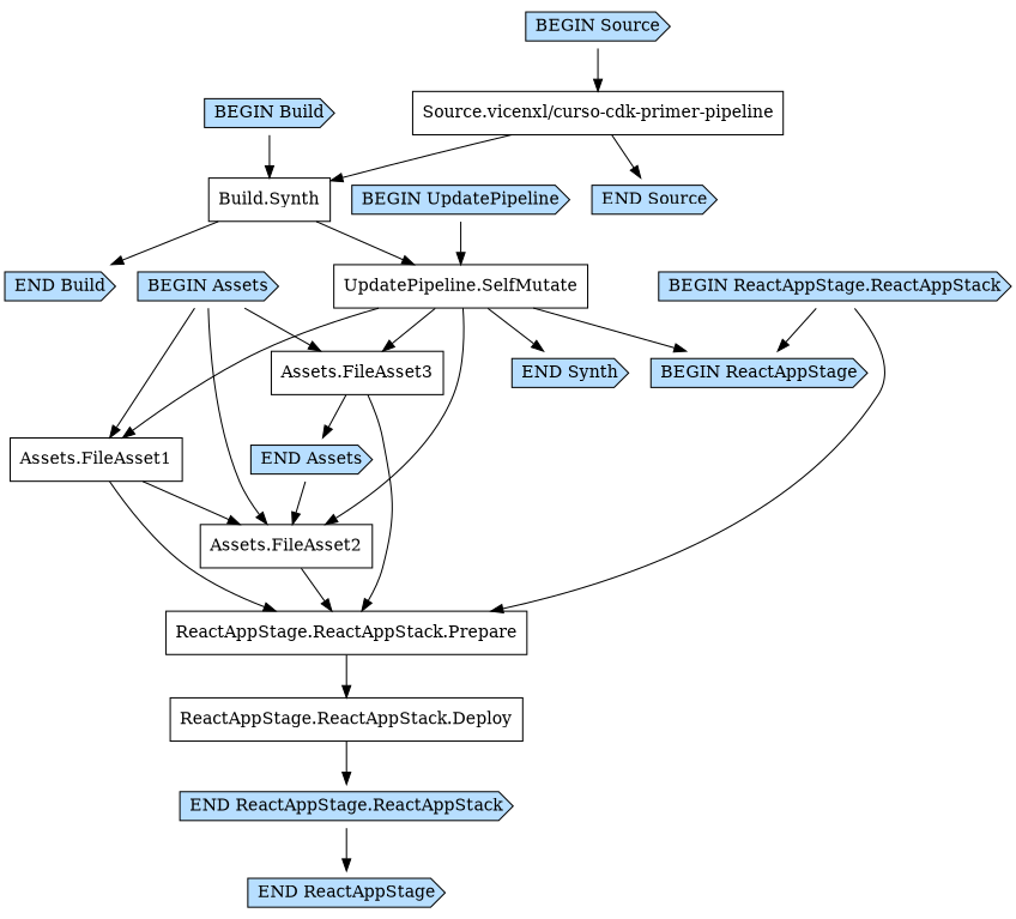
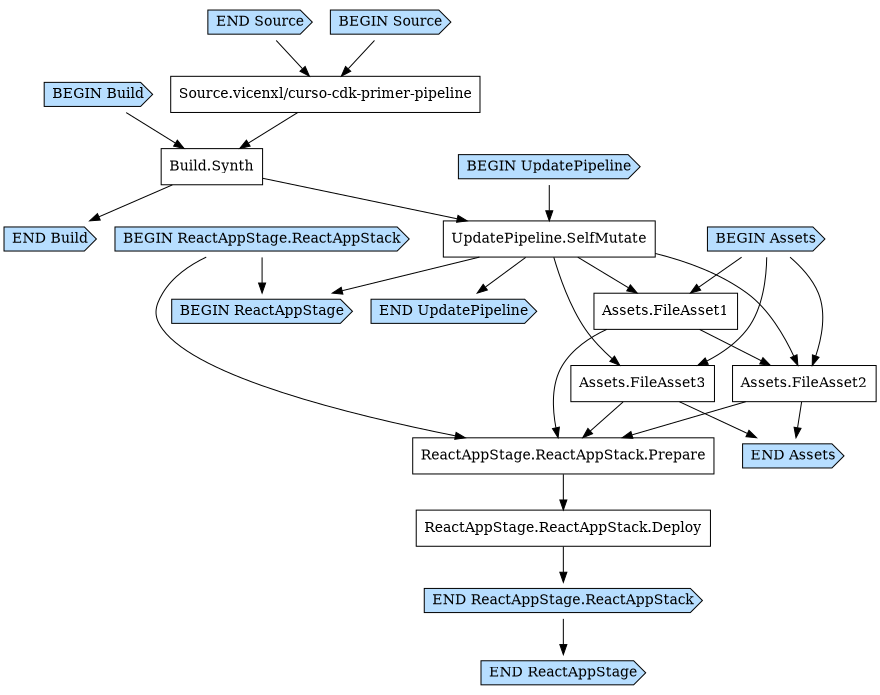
  digraph {
    node [shape=cds fillcolor="#b7deff" style=filled]
    "Build.Synth" [shape=box fillcolor="" style=""]
    "BEGIN Build"
    "END Build"
    "UpdatePipeline.SelfMutate" [shape=box fillcolor="" style=""]
-   "END UpdatePipeline" [label="END Synth"]
+   "END UpdatePipeline"
    "Assets.FileAsset1" [shape=box fillcolor="" style=""]
    "Assets.FileAsset2" [shape=box fillcolor="" style=""]
    "Assets.FileAsset3" [shape=box fillcolor="" style=""]
    "BEGIN ReactAppStage"
    "ReactAppStage.ReactAppStack.Prepare" [shape=box fillcolor="" style=""]
    "ReactAppStage.ReactAppStack.Deploy" [shape=box fillcolor="" style=""]
    "Source.vicenxl/curso-cdk-primer-pipeline" [shape=box fillcolor="" style=""]
    "END Source"
    "BEGIN UpdatePipeline"
    "END Assets"
    "BEGIN Assets"
    "BEGIN ReactAppStage.ReactAppStack"
    "END ReactAppStage.ReactAppStack"
    "END ReactAppStage"
    "BEGIN Source"
    "Build.Synth" -> "END Build"
    "Build.Synth" -> "UpdatePipeline.SelfMutate"
    "BEGIN Build" -> "Build.Synth"
    "UpdatePipeline.SelfMutate" -> "END UpdatePipeline"
    "UpdatePipeline.SelfMutate" -> "Assets.FileAsset1"
    "UpdatePipeline.SelfMutate" -> "Assets.FileAsset2"
    "UpdatePipeline.SelfMutate" -> "Assets.FileAsset3"
    "UpdatePipeline.SelfMutate" -> "BEGIN ReactAppStage"
    "Assets.FileAsset1" -> "Assets.FileAsset2"
    "Assets.FileAsset1" -> "ReactAppStage.ReactAppStack.Prepare"
    "Assets.FileAsset2" -> "ReactAppStage.ReactAppStack.Prepare"
-   "END Assets" -> "Assets.FileAsset2"
+   "Assets.FileAsset2" -> "END Assets"
    "Assets.FileAsset3" -> "ReactAppStage.ReactAppStack.Prepare"
    "Assets.FileAsset3" -> "END Assets"
    "ReactAppStage.ReactAppStack.Prepare" -> "ReactAppStage.ReactAppStack.Deploy"
    "ReactAppStage.ReactAppStack.Deploy" -> "END ReactAppStage.ReactAppStack"
    "Source.vicenxl/curso-cdk-primer-pipeline" -> "Build.Synth"
-   "Source.vicenxl/curso-cdk-primer-pipeline" -> "END Source"
+   "END Source" -> "Source.vicenxl/curso-cdk-primer-pipeline"
    "BEGIN UpdatePipeline" -> "UpdatePipeline.SelfMutate"
    "BEGIN Assets" -> "Assets.FileAsset1"
    "BEGIN Assets" -> "Assets.FileAsset2"
    "BEGIN Assets" -> "Assets.FileAsset3"
    "BEGIN ReactAppStage.ReactAppStack" -> "BEGIN ReactAppStage"
    "BEGIN ReactAppStage.ReactAppStack" -> "ReactAppStage.ReactAppStack.Prepare"
    "END ReactAppStage.ReactAppStack" -> "END ReactAppStage"
    "BEGIN Source" -> "Source.vicenxl/curso-cdk-primer-pipeline"
  }
